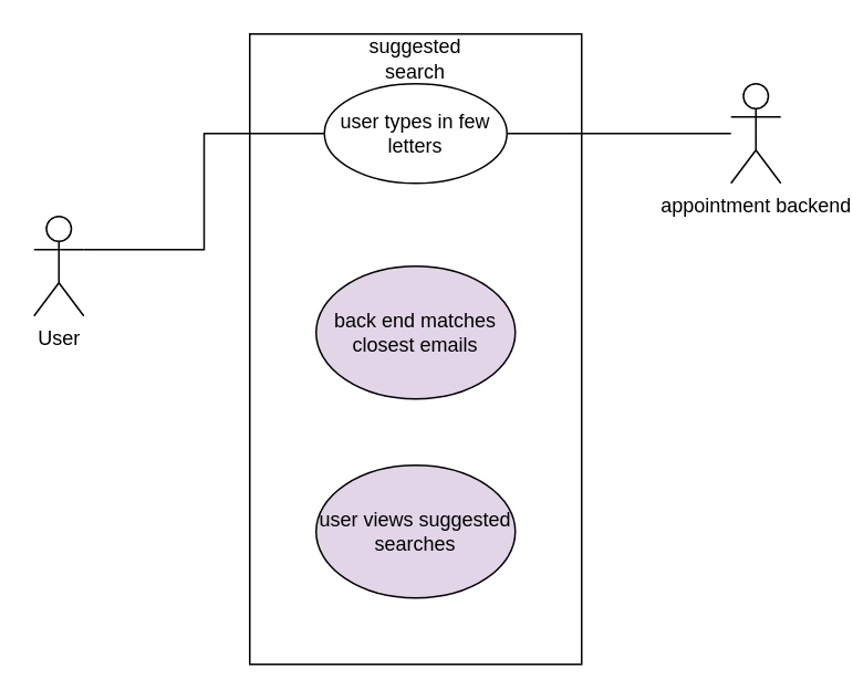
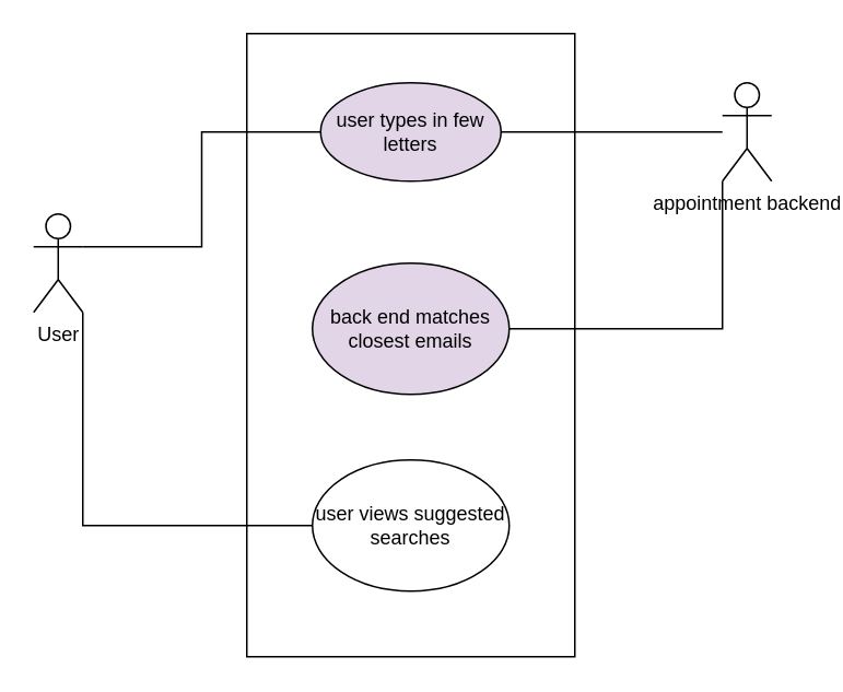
  <mxCell id="0" />
  <mxCell id="1" parent="0" />
  <mxCell id="2" value="User" style="shape=umlActor;verticalLabelPosition=bottom;verticalAlign=top;html=1;" vertex="1" parent="1"><mxGeometry x="20" y="130" width="30" height="60" as="geometry" /></mxCell>
  <mxCell id="3" value="" style="rounded=0;whiteSpace=wrap;html=1;" vertex="1" parent="1"><mxGeometry x="150" y="20" width="200" height="380" as="geometry" /></mxCell>
- <mxCell id="4" value="suggested search" style="text;html=1;strokeColor=none;fillColor=none;align=center;verticalAlign=middle;whiteSpace=wrap;rounded=0;" vertex="1" parent="1"><mxGeometry x="220" y="20" width="60" height="30" as="geometry" /></mxCell>
- <mxCell id="5" value="user types in few letters" style="ellipse;whiteSpace=wrap;html=1;" vertex="1" parent="1"><mxGeometry x="195" y="50" width="110" height="60" as="geometry" /></mxCell>
+ <mxCell id="5" value="user types in few letters" style="ellipse;whiteSpace=wrap;html=1;fillColor=#e1d5e7;" vertex="1" parent="1"><mxGeometry x="195" y="50" width="110" height="60" as="geometry" /></mxCell>
  <mxCell id="6" style="edgeStyle=orthogonalEdgeStyle;rounded=0;orthogonalLoop=1;jettySize=auto;html=1;entryX=1;entryY=0.5;entryDx=0;entryDy=0;endArrow=none;endFill=0;" edge="1" parent="1" source="8" target="5"><mxGeometry relative="1" as="geometry" /></mxCell>
+ <mxCell id="7" style="edgeStyle=orthogonalEdgeStyle;rounded=0;orthogonalLoop=1;jettySize=auto;html=1;exitX=0;exitY=1;exitDx=0;exitDy=0;exitPerimeter=0;entryX=1;entryY=0.5;entryDx=0;entryDy=0;endArrow=none;endFill=0;" edge="1" parent="1" source="8" target="9"><mxGeometry relative="1" as="geometry" /></mxCell>
  <mxCell id="8" value="appointment backend" style="shape=umlActor;verticalLabelPosition=bottom;verticalAlign=top;html=1;outlineConnect=0;" vertex="1" parent="1"><mxGeometry x="440" y="50" width="30" height="60" as="geometry" /></mxCell>
  <mxCell id="9" value="back end matches closest emails" style="ellipse;whiteSpace=wrap;html=1;fillColor=#e1d5e7;" vertex="1" parent="1"><mxGeometry x="190" y="160" width="120" height="80" as="geometry" /></mxCell>
- <mxCell id="10" value="user views suggested searches" style="ellipse;whiteSpace=wrap;html=1;fillColor=#e1d5e7;" vertex="1" parent="1"><mxGeometry x="190" y="280" width="120" height="80" as="geometry" /></mxCell>
+ <mxCell id="10" value="user views suggested searches" style="ellipse;whiteSpace=wrap;html=1;" vertex="1" parent="1"><mxGeometry x="190" y="280" width="120" height="80" as="geometry" /></mxCell>
  <mxCell id="11" style="edgeStyle=orthogonalEdgeStyle;rounded=0;orthogonalLoop=1;jettySize=auto;html=1;exitX=1;exitY=0.333;exitDx=0;exitDy=0;exitPerimeter=0;entryX=0;entryY=0.5;entryDx=0;entryDy=0;endArrow=none;endFill=0;" edge="1" parent="1" source="2" target="5"><mxGeometry relative="1" as="geometry" /></mxCell>
+ <mxCell id="12" style="edgeStyle=orthogonalEdgeStyle;rounded=0;orthogonalLoop=1;jettySize=auto;html=1;exitX=1;exitY=1;exitDx=0;exitDy=0;exitPerimeter=0;entryX=0;entryY=0.5;entryDx=0;entryDy=0;endArrow=none;endFill=0;" edge="1" parent="1" source="2" target="10"><mxGeometry relative="1" as="geometry" /></mxCell>
